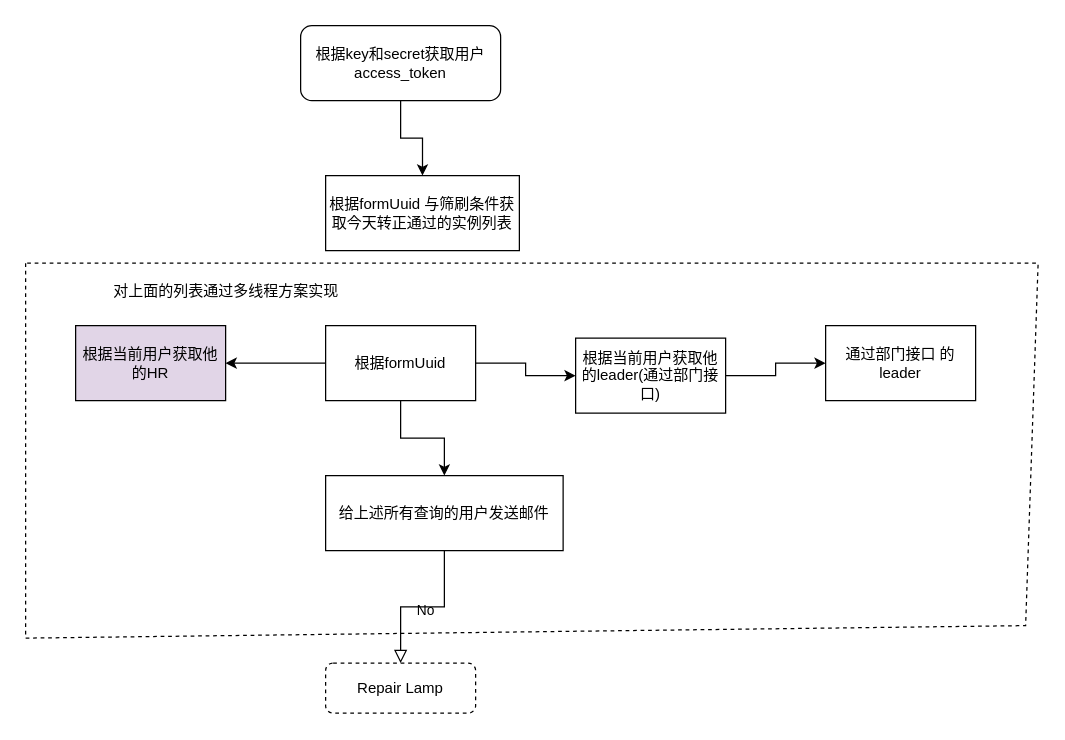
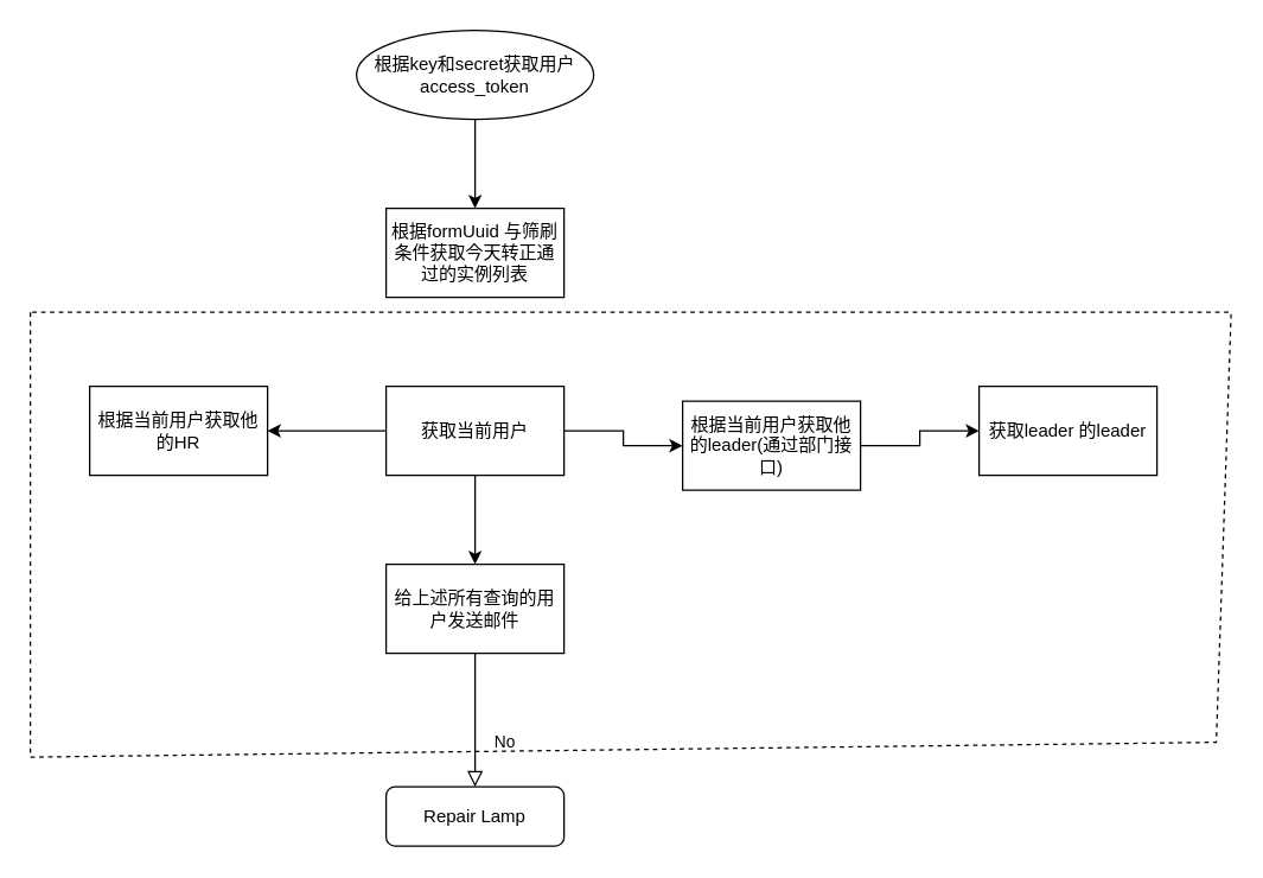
  <mxCell id="0" />
  <mxCell id="1" parent="0" />
  <mxCell id="2" style="edgeStyle=orthogonalEdgeStyle;rounded=0;orthogonalLoop=1;jettySize=auto;html=1;" edge="1" parent="1" source="3" target="6"><mxGeometry relative="1" as="geometry" /></mxCell>
- <mxCell id="3" value="根据key和secret获取用户access_token" style="rounded=1;whiteSpace=wrap;html=1;fontSize=12;glass=0;strokeWidth=1;shadow=0;" parent="1" vertex="1"><mxGeometry x="240" y="20" width="160" height="60" as="geometry" /></mxCell>
+ <mxCell id="3" value="根据key和secret获取用户access_token" style="ellipse;whiteSpace=wrap;html=1;fontSize=12;glass=0;strokeWidth=1;shadow=0;" parent="1" vertex="1"><mxGeometry x="240" y="20" width="160" height="60" as="geometry" /></mxCell>
  <mxCell id="4" value="No" style="rounded=0;html=1;jettySize=auto;orthogonalLoop=1;fontSize=11;endArrow=block;endFill=0;endSize=8;strokeWidth=1;shadow=0;labelBackgroundColor=none;edgeStyle=orthogonalEdgeStyle;exitX=0.5;exitY=1;exitDx=0;exitDy=0;" parent="1" source="15" target="5" edge="1"><mxGeometry x="0.333" y="20" relative="1" as="geometry"><mxPoint as="offset" /><mxPoint x="320" y="470" as="sourcePoint" /></mxGeometry></mxCell>
- <mxCell id="5" value="Repair Lamp" style="rounded=1;whiteSpace=wrap;html=1;fontSize=12;glass=0;strokeWidth=1;shadow=0;dashed=1;" parent="1" vertex="1"><mxGeometry x="260" y="530" width="120" height="40" as="geometry" /></mxCell>
- <mxCell id="6" value="根据formUuid 与筛刷条件获取今天转正通过的实例列表" style="rounded=0;whiteSpace=wrap;html=1;" vertex="1" parent="1"><mxGeometry x="260" y="140" width="155" height="60" as="geometry" /></mxCell>
+ <mxCell id="5" value="Repair Lamp" style="rounded=1;whiteSpace=wrap;html=1;fontSize=12;glass=0;strokeWidth=1;shadow=0;" parent="1" vertex="1"><mxGeometry x="260" y="530" width="120" height="40" as="geometry" /></mxCell>
+ <mxCell id="6" value="根据formUuid 与筛刷条件获取今天转正通过的实例列表" style="rounded=0;whiteSpace=wrap;html=1;" vertex="1" parent="1"><mxGeometry x="260" y="140" width="120" height="60" as="geometry" /></mxCell>
  <mxCell id="7" value="" style="edgeStyle=orthogonalEdgeStyle;rounded=0;orthogonalLoop=1;jettySize=auto;html=1;" edge="1" parent="1" source="10" target="12"><mxGeometry relative="1" as="geometry" /></mxCell>
  <mxCell id="8" value="" style="edgeStyle=orthogonalEdgeStyle;rounded=0;orthogonalLoop=1;jettySize=auto;html=1;" edge="1" parent="1" source="10" target="13"><mxGeometry relative="1" as="geometry" /></mxCell>
  <mxCell id="9" value="" style="edgeStyle=orthogonalEdgeStyle;rounded=0;orthogonalLoop=1;jettySize=auto;html=1;" edge="1" parent="1" source="10" target="15"><mxGeometry relative="1" as="geometry" /></mxCell>
- <mxCell id="10" value="根据formUuid" style="whiteSpace=wrap;html=1;rounded=0;" vertex="1" parent="1"><mxGeometry x="260" y="260" width="120" height="60" as="geometry" /></mxCell>
+ <mxCell id="10" value="获取当前用户" style="whiteSpace=wrap;html=1;rounded=0;" vertex="1" parent="1"><mxGeometry x="260" y="260" width="120" height="60" as="geometry" /></mxCell>
  <mxCell id="11" value="" style="edgeStyle=orthogonalEdgeStyle;rounded=0;orthogonalLoop=1;jettySize=auto;html=1;" edge="1" parent="1" source="12" target="14"><mxGeometry relative="1" as="geometry" /></mxCell>
  <mxCell id="12" value="根据当前用户获取他的leader(通过部门接口)" style="whiteSpace=wrap;html=1;rounded=0;" vertex="1" parent="1"><mxGeometry x="460" y="270" width="120" height="60" as="geometry" /></mxCell>
- <mxCell id="13" value="根据当前用户获取他的HR" style="rounded=0;whiteSpace=wrap;html=1;fillColor=#e1d5e7;" vertex="1" parent="1"><mxGeometry x="60" y="260" width="120" height="60" as="geometry" /></mxCell>
- <mxCell id="14" value="通过部门接口 的leader" style="whiteSpace=wrap;html=1;rounded=0;" vertex="1" parent="1"><mxGeometry x="660" y="260" width="120" height="60" as="geometry" /></mxCell>
- <mxCell id="15" value="给上述所有查询的用户发送邮件" style="whiteSpace=wrap;html=1;rounded=0;" vertex="1" parent="1"><mxGeometry x="260" y="380" width="190" height="60" as="geometry" /></mxCell>
+ <mxCell id="13" value="根据当前用户获取他的HR" style="rounded=0;whiteSpace=wrap;html=1;" vertex="1" parent="1"><mxGeometry x="60" y="260" width="120" height="60" as="geometry" /></mxCell>
+ <mxCell id="14" value="获取leader 的leader" style="whiteSpace=wrap;html=1;rounded=0;" vertex="1" parent="1"><mxGeometry x="660" y="260" width="120" height="60" as="geometry" /></mxCell>
+ <mxCell id="15" value="给上述所有查询的用户发送邮件" style="whiteSpace=wrap;html=1;rounded=0;" vertex="1" parent="1"><mxGeometry x="260" y="380" width="120" height="60" as="geometry" /></mxCell>
  <mxCell id="16" value="" style="endArrow=none;dashed=1;html=1;rounded=0;" edge="1" parent="1"><mxGeometry width="50" height="50" relative="1" as="geometry"><mxPoint x="20" y="210" as="sourcePoint" /><mxPoint x="20" y="210" as="targetPoint" /><Array as="points"><mxPoint x="20" y="510" /><mxPoint x="820" y="500" /><mxPoint x="830" y="210" /></Array></mxGeometry></mxCell>
- <mxCell id="17" value="对上面的列表通过多线程方案实现" style="text;html=1;align=center;verticalAlign=middle;resizable=0;points=[];autosize=1;strokeColor=none;fillColor=none;" vertex="1" parent="1"><mxGeometry x="80" y="218" width="200" height="30" as="geometry" /></mxCell>
